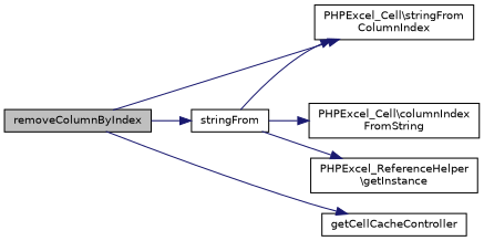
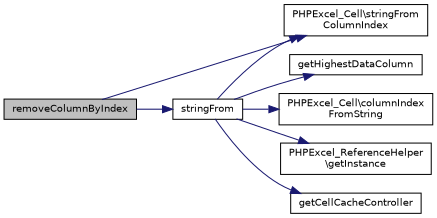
  digraph {
    rankdir=LR
    node [color=black fillcolor=white fontname=Helvetica fontsize=10 shape=record style=filled]
    edge [color=midnightblue fontname=Helvetica fontsize=10 labelfontname=Helvetica labelfontsize=10 style=solid]
    n1 [fillcolor=grey75 fontcolor=black height=0.2 label=removeColumnByIndex width=0.4]
    n2 [height=0.2 label=stringFrom width=0.4]
    n3 [height=0.2 label="PHPExcel_Cell\\stringFrom\lColumnIndex" width=0.4]
+   n4 [height=0.2 label=getHighestDataColumn width=0.4]
    n5 [height=0.2 label="PHPExcel_Cell\\columnIndex\lFromString" width=0.4]
    n6 [height=0.2 label="PHPExcel_ReferenceHelper\l\\getInstance" width=0.4]
    n7 [height=0.2 label=getCellCacheController width=0.4]
    n1 -> n2
    n1 -> n3
    n2 -> n3
+   n2 -> n4
    n2 -> n5
    n2 -> n6
-   n1 -> n7
+   n2 -> n7
  }
